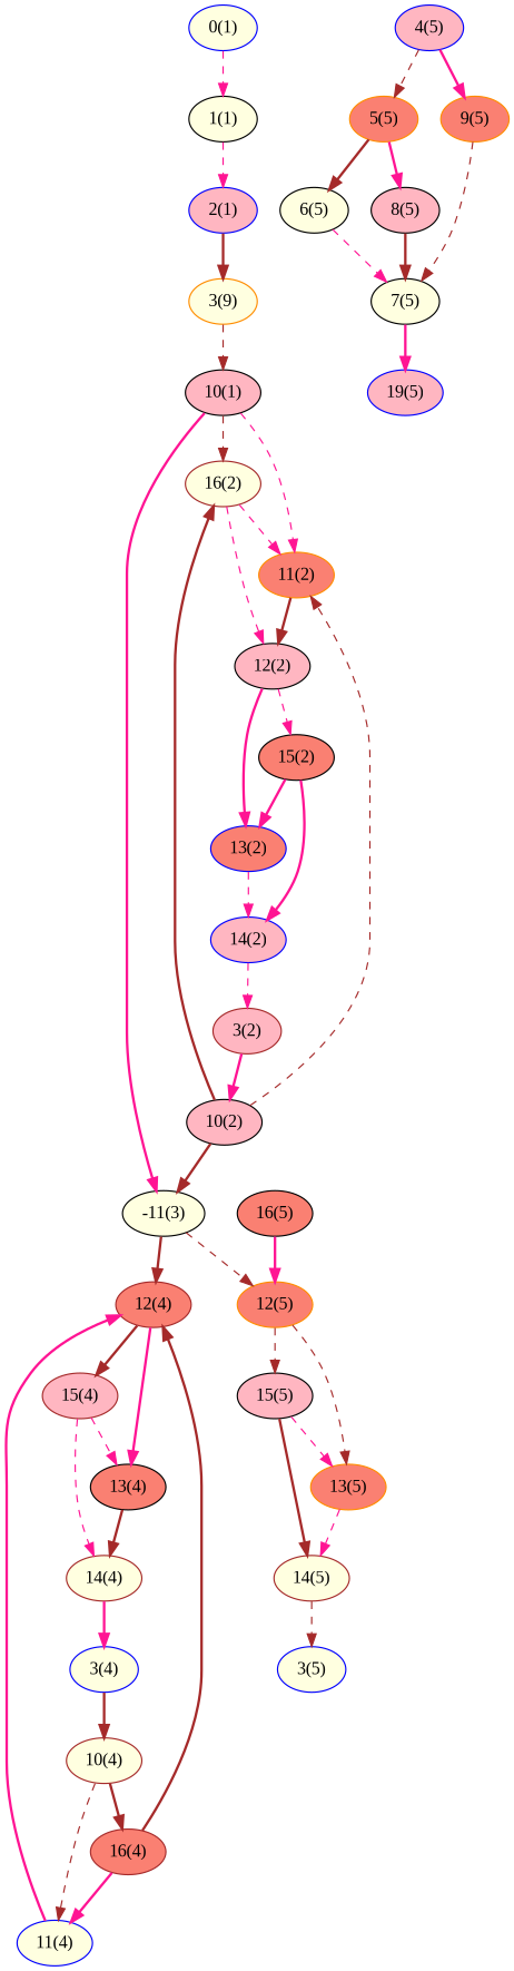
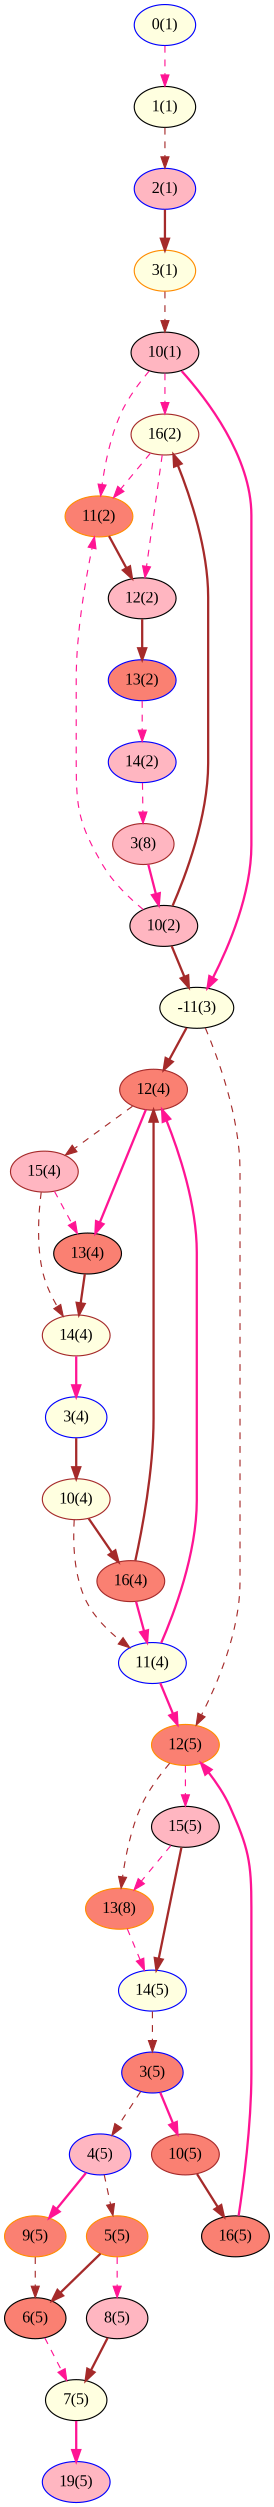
  digraph {
    fontname="Liberation Serif"
    node [color=black fillcolor=salmon fontname="Liberation Serif" style=filled]
    edge [color=deeppink fontname="Liberation Serif" style=bold]
    n1 [color=blue fillcolor=lightyellow label="0(1)"]
    n2 [fillcolor=lightyellow label="1(1)"]
    n3 [color=blue fillcolor=lightpink label="2(1)"]
-   n4 [color=darkorange fillcolor=lightyellow label="3(9)"]
+   n4 [color=darkorange fillcolor=lightyellow label="3(1)"]
    n5 [fillcolor=lightpink label="10(1)"]
    n6 [color=brown fillcolor=lightyellow label="16(2)"]
    n7 [color=darkorange label="11(2)"]
    n8 [fillcolor=lightyellow label="-11(3)"]
    n9 [fillcolor=lightpink label="12(2)"]
    n10 [color=brown label="12(4)"]
    n11 [color=darkorange label="12(5)"]
-   n12 [label="15(2)"]
    n13 [color=blue label="13(2)"]
    n14 [color=blue fillcolor=lightpink label="14(2)"]
-   n15 [color=brown fillcolor=lightpink label="3(2)"]
+   n15 [color=brown fillcolor=lightpink label="3(8)"]
    n16 [fillcolor=lightpink label="10(2)"]
    n17 [color=brown fillcolor=lightpink label="15(4)"]
    n18 [label="13(4)"]
    n19 [fillcolor=lightpink label="15(5)"]
-   n20 [color=darkorange label="13(5)"]
+   n20 [color=darkorange label="13(8)"]
    n21 [color=brown fillcolor=lightyellow label="14(4)"]
    n22 [color=blue fillcolor=lightyellow label="3(4)"]
    n23 [color=brown fillcolor=lightyellow label="10(4)"]
    n24 [color=brown label="16(4)"]
    n25 [color=blue fillcolor=lightyellow label="11(4)"]
-   n26 [color=brown fillcolor=lightyellow label="14(5)"]
-   n27 [color=blue fillcolor=lightyellow label="3(5)"]
+   n26 [color=blue fillcolor=lightyellow label="14(5)"]
+   n27 [color=blue label="3(5)"]
    n28 [color=blue fillcolor=lightpink label="4(5)"]
+   n29 [color=brown label="10(5)"]
    n30 [color=darkorange label="5(5)"]
    n31 [color=darkorange label="9(5)"]
    n32 [label="16(5)"]
-   n33 [fillcolor=lightyellow label="6(5)"]
+   n33 [label="6(5)"]
    n34 [fillcolor=lightpink label="8(5)"]
    n35 [fillcolor=lightyellow label="7(5)"]
    n36 [color=blue fillcolor=lightpink label="19(5)"]
    n1 -> n2 [style=dashed]
-   n2 -> n3 [style=dashed]
+   n2 -> n3 [color=brown style=dashed]
    n3 -> n4 [color=brown]
    n4 -> n5 [color=brown style=dashed]
-   n5 -> n6 [color=brown style=dashed]
+   n5 -> n6 [style=dashed]
    n5 -> n7 [style=dashed]
    n5 -> n8
    n6 -> n7 [style=dashed]
    n6 -> n9 [style=dashed]
    n7 -> n9 [color=brown]
    n8 -> n10 [color=brown]
    n8 -> n11 [color=brown style=dashed]
-   n9 -> n12 [style=dashed]
-   n9 -> n13
-   n10 -> n17 [color=brown]
+   n9 -> n13 [color=brown]
+   n10 -> n17 [color=brown style=dashed]
    n10 -> n18
-   n11 -> n19 [color=brown style=dashed]
+   n11 -> n19 [style=dashed]
    n11 -> n20 [color=brown style=dashed]
-   n12 -> n13
-   n12 -> n14
    n13 -> n14 [style=dashed]
    n14 -> n15 [style=dashed]
    n15 -> n16
    n16 -> n6 [color=brown]
-   n16 -> n7 [color=brown style=dashed]
+   n16 -> n7 [style=dashed]
    n16 -> n8 [color=brown]
    n17 -> n18 [style=dashed]
-   n17 -> n21 [style=dashed]
+   n17 -> n21 [color=brown style=dashed]
    n18 -> n21 [color=brown]
    n19 -> n20 [style=dashed]
    n19 -> n26 [color=brown]
    n20 -> n26 [style=dashed]
    n21 -> n22
    n22 -> n23 [color=brown]
    n23 -> n24 [color=brown]
    n23 -> n25 [color=brown style=dashed]
    n24 -> n10 [color=brown]
    n24 -> n25
    n25 -> n10
+   n25 -> n11
    n26 -> n27 [color=brown style=dashed]
+   n27 -> n28 [color=brown style=dashed]
+   n27 -> n29
    n28 -> n30 [color=brown style=dashed]
    n28 -> n31
+   n29 -> n32 [color=brown]
    n30 -> n33 [color=brown]
-   n30 -> n34
-   n31 -> n35 [color=brown style=dashed]
+   n30 -> n34 [style=dashed]
+   n31 -> n33 [color=brown style=dashed]
    n32 -> n11
    n33 -> n35 [style=dashed]
    n34 -> n35 [color=brown]
    n35 -> n36
  }
